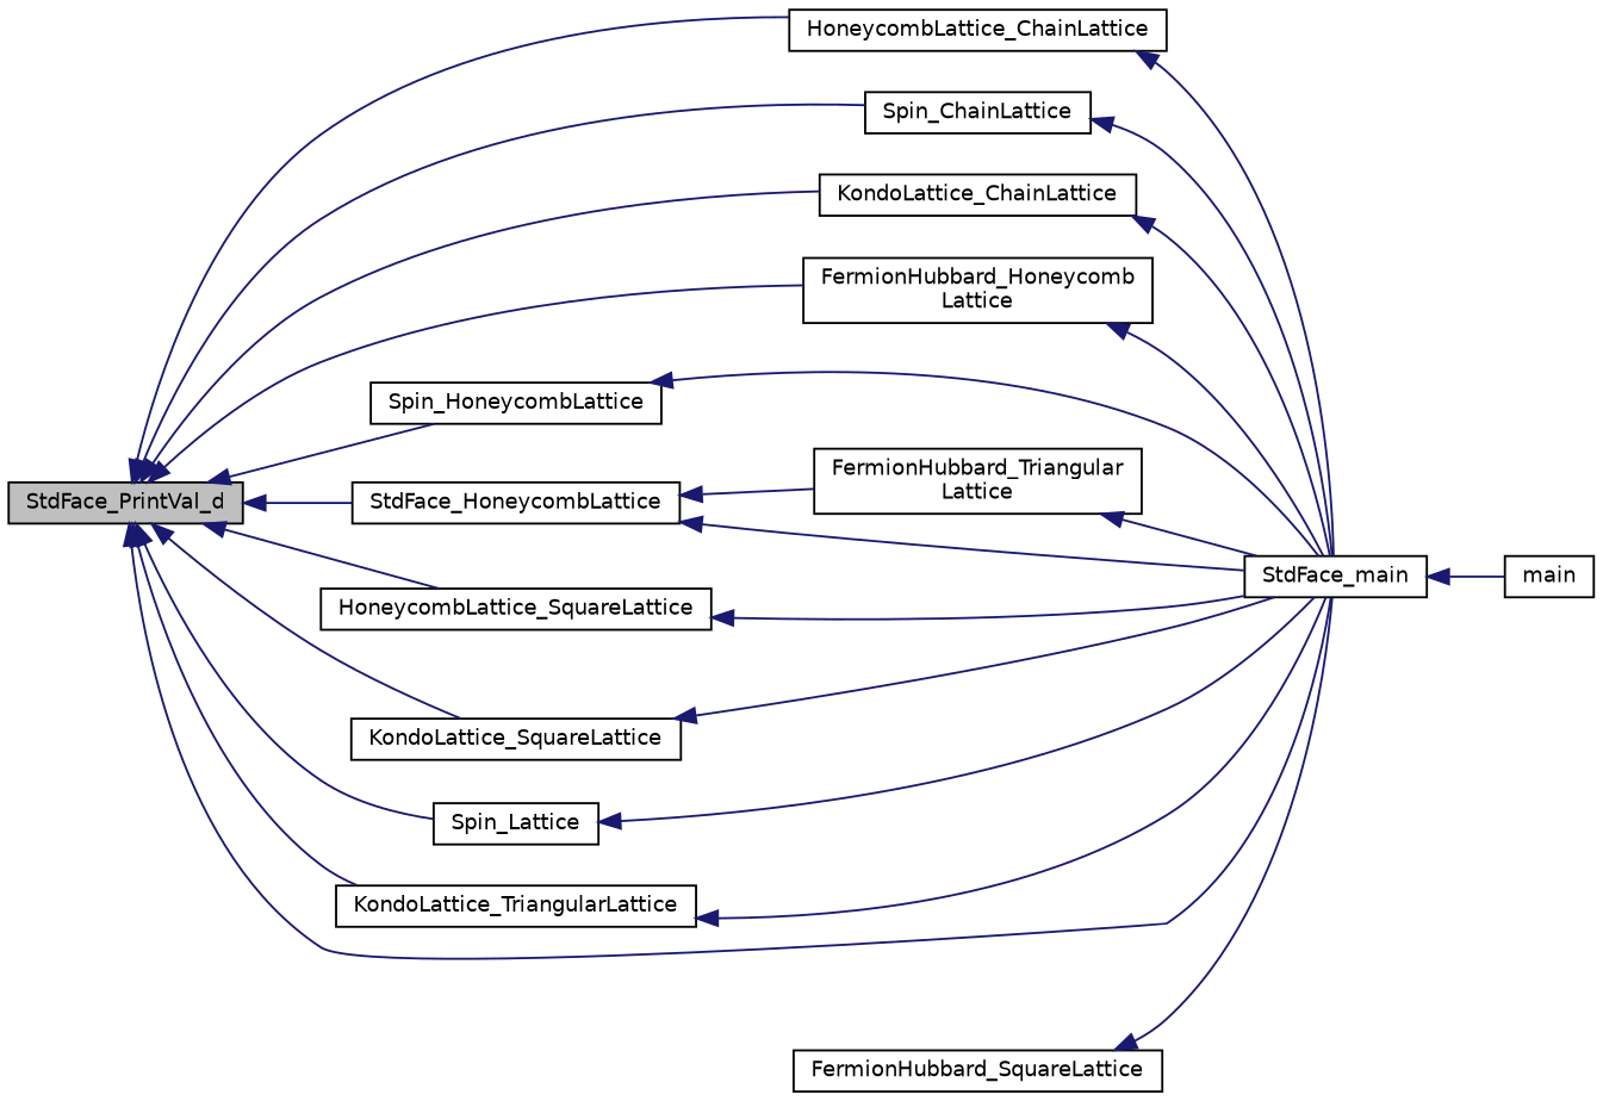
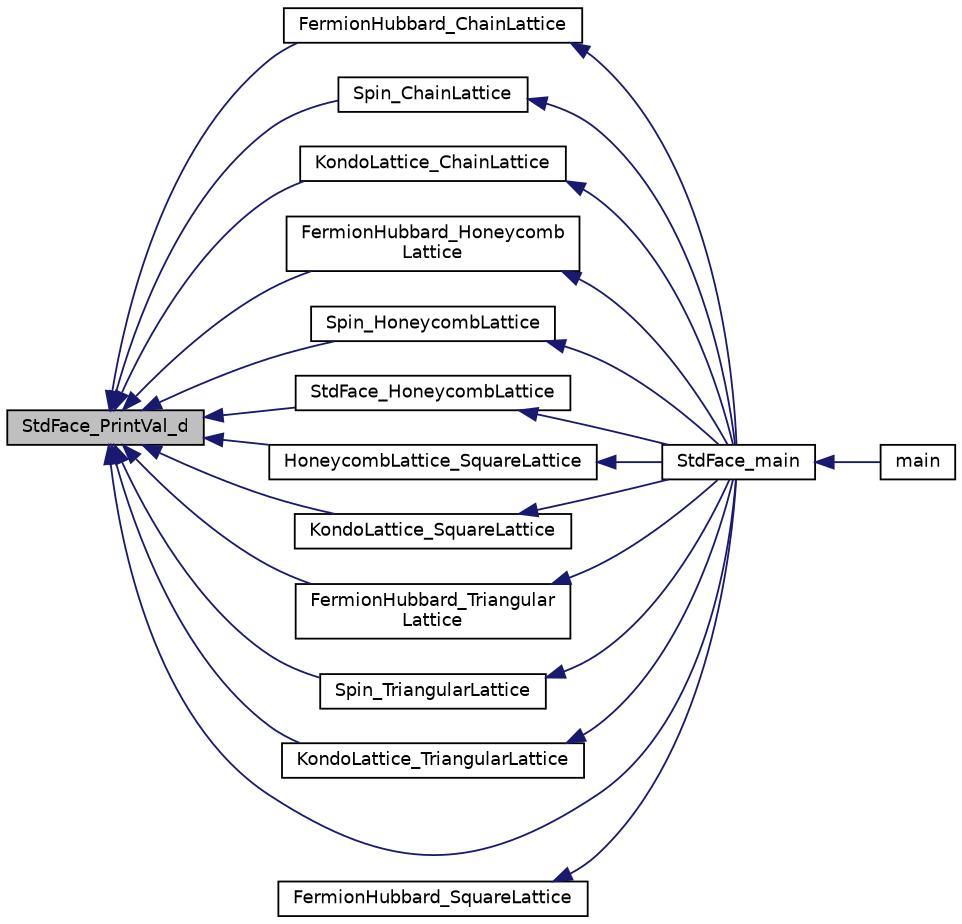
  digraph {
    rankdir=LR
    node [color=black fillcolor=white fontname=Helvetica fontsize=10 shape=record style=filled]
    edge [color=midnightblue dir=back fontname=Helvetica fontsize=10 labelfontname=Helvetica labelfontsize=10 style=solid]
    n1 [fillcolor=grey75 fontcolor=black height=0.2 label=StdFace_PrintVal_d width=0.4]
-   n2 [height=0.2 label=HoneycombLattice_ChainLattice width=0.4]
+   n2 [height=0.2 label=FermionHubbard_ChainLattice width=0.4]
    n3 [height=0.2 label=Spin_ChainLattice width=0.4]
    n4 [height=0.2 label=KondoLattice_ChainLattice width=0.4]
    n5 [height=0.2 label="FermionHubbard_Honeycomb\lLattice" width=0.4]
    n6 [height=0.2 label=Spin_HoneycombLattice width=0.4]
    n7 [height=0.2 label=StdFace_HoneycombLattice width=0.4]
    n8 [height=0.2 label=HoneycombLattice_SquareLattice width=0.4]
    n9 [height=0.2 label=KondoLattice_SquareLattice width=0.4]
    n10 [height=0.2 label="FermionHubbard_Triangular\lLattice" width=0.4]
-   n11 [height=0.2 label=Spin_Lattice width=0.4]
+   n11 [height=0.2 label=Spin_TriangularLattice width=0.4]
    n12 [height=0.2 label=KondoLattice_TriangularLattice width=0.4]
    n13 [height=0.2 label=StdFace_main width=0.4]
    n14 [height=0.2 label=FermionHubbard_SquareLattice width=0.4]
    n15 [height=0.2 label=main width=0.4]
    n1 -> n2
    n1 -> n3
    n1 -> n4
    n1 -> n5
    n1 -> n6
    n1 -> n7
    n1 -> n8
    n1 -> n9
-   n7 -> n10
+   n1 -> n10
    n1 -> n11
    n1 -> n12
    n1 -> n13
    n2 -> n13
    n3 -> n13
    n4 -> n13
    n5 -> n13
    n6 -> n13
    n7 -> n13
    n8 -> n13
    n9 -> n13
    n10 -> n13
    n11 -> n13
    n12 -> n13
    n13 -> n15
    n14 -> n13
  }
